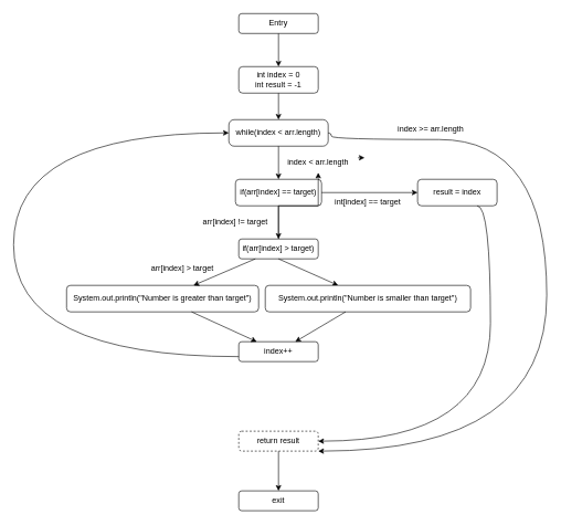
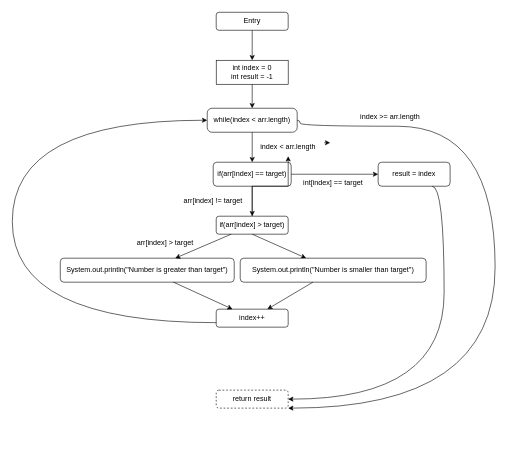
  <mxCell id="0" />
  <mxCell id="1" parent="0" />
  <mxCell id="2" value="Entry" style="rounded=1;whiteSpace=wrap;html=1;" vertex="1" parent="1"><mxGeometry x="360" y="20" width="120" height="30" as="geometry" /></mxCell>
- <mxCell id="3" value="int index = 0&lt;div&gt;int result = -1&lt;/div&gt;" style="rounded=1;whiteSpace=wrap;html=1;" vertex="1" parent="1"><mxGeometry x="360" y="100" width="120" height="40" as="geometry" /></mxCell>
+ <mxCell id="3" value="int index = 0&lt;div&gt;int result = -1&lt;/div&gt;" style="whiteSpace=wrap;html=1;rounded=0;" vertex="1" parent="1"><mxGeometry x="360" y="100" width="120" height="40" as="geometry" /></mxCell>
  <mxCell id="4" value="" style="endArrow=classic;html=1;rounded=0;" edge="1" parent="1" source="2" target="3"><mxGeometry width="50" height="50" relative="1" as="geometry"><mxPoint x="380" y="60" as="sourcePoint" /><mxPoint x="470" y="140" as="targetPoint" /></mxGeometry></mxCell>
  <mxCell id="5" value="while(index &amp;lt; arr.length)" style="rounded=1;whiteSpace=wrap;html=1;arcSize=20;" vertex="1" parent="1"><mxGeometry x="345" y="180" width="150" height="40" as="geometry" /></mxCell>
  <mxCell id="6" value="" style="endArrow=classic;html=1;rounded=0;" edge="1" parent="1" source="3" target="5"><mxGeometry width="50" height="50" relative="1" as="geometry"><mxPoint x="570" y="140" as="sourcePoint" /><mxPoint x="620" y="90" as="targetPoint" /></mxGeometry></mxCell>
  <mxCell id="7" value="if(arr[index] == target)" style="rounded=1;whiteSpace=wrap;html=1;" vertex="1" parent="1"><mxGeometry x="355" y="270" width="130" height="40" as="geometry" /></mxCell>
  <mxCell id="8" value="result = index" style="rounded=1;whiteSpace=wrap;html=1;" vertex="1" parent="1"><mxGeometry x="630" y="270" width="120" height="40" as="geometry" /></mxCell>
  <mxCell id="9" value="" style="endArrow=classic;html=1;rounded=0;exitX=0.5;exitY=1;exitDx=0;exitDy=0;" edge="1" parent="1" source="5" target="7"><mxGeometry width="50" height="50" relative="1" as="geometry"><mxPoint x="420" y="390" as="sourcePoint" /><mxPoint x="470" y="340" as="targetPoint" /></mxGeometry></mxCell>
  <mxCell id="10" style="edgeStyle=orthogonalEdgeStyle;rounded=0;orthogonalLoop=1;jettySize=auto;html=1;exitX=1;exitY=0.25;exitDx=0;exitDy=0;" edge="1" parent="1" source="11"><mxGeometry relative="1" as="geometry"><mxPoint x="550" y="237.286" as="targetPoint" /></mxGeometry></mxCell>
  <mxCell id="11" value="index &amp;lt; arr.length" style="text;html=1;align=center;verticalAlign=middle;whiteSpace=wrap;rounded=0;" vertex="1" parent="1"><mxGeometry x="420" y="230" width="120" height="30" as="geometry" /></mxCell>
  <mxCell id="12" value="" style="endArrow=classic;html=1;rounded=0;" edge="1" parent="1" source="7" target="8"><mxGeometry width="50" height="50" relative="1" as="geometry"><mxPoint x="420" y="390" as="sourcePoint" /><mxPoint x="470" y="340" as="targetPoint" /></mxGeometry></mxCell>
  <mxCell id="13" value="int[index] == target" style="text;html=1;align=center;verticalAlign=middle;whiteSpace=wrap;rounded=0;" vertex="1" parent="1"><mxGeometry x="490" y="290" width="130" height="30" as="geometry" /></mxCell>
  <mxCell id="14" value="return result" style="rounded=1;whiteSpace=wrap;html=1;dashed=1;" vertex="1" parent="1"><mxGeometry x="360" y="650" width="120" height="30" as="geometry" /></mxCell>
  <mxCell id="15" value="" style="endArrow=classic;html=1;rounded=0;exitX=0.75;exitY=1;exitDx=0;exitDy=0;entryX=1;entryY=0.5;entryDx=0;entryDy=0;edgeStyle=orthogonalEdgeStyle;curved=1;" edge="1" parent="1" source="8" target="14"><mxGeometry width="50" height="50" relative="1" as="geometry"><mxPoint x="270" y="410" as="sourcePoint" /><mxPoint x="320" y="360" as="targetPoint" /><Array as="points"><mxPoint x="740" y="310" /><mxPoint x="740" y="665" /></Array></mxGeometry></mxCell>
  <mxCell id="16" value="" style="edgeStyle=orthogonalEdgeStyle;rounded=0;orthogonalLoop=1;jettySize=auto;html=1;" edge="1" parent="1" source="17" target="11"><mxGeometry relative="1" as="geometry" /></mxCell>
  <mxCell id="17" value="if(arr[index] &amp;gt; target)" style="rounded=1;whiteSpace=wrap;html=1;" vertex="1" parent="1"><mxGeometry x="360" y="360" width="120" height="30" as="geometry" /></mxCell>
  <mxCell id="18" value="" style="endArrow=classic;html=1;rounded=0;" edge="1" parent="1" source="7" target="17"><mxGeometry width="50" height="50" relative="1" as="geometry"><mxPoint x="420" y="390" as="sourcePoint" /><mxPoint x="470" y="340" as="targetPoint" /></mxGeometry></mxCell>
  <mxCell id="19" value="System.out.println(&quot;Number is greater than target&quot;)" style="rounded=1;whiteSpace=wrap;html=1;" vertex="1" parent="1"><mxGeometry x="100" y="430" width="290" height="40" as="geometry" /></mxCell>
  <mxCell id="20" value="" style="endArrow=classic;html=1;rounded=0;exitX=0.5;exitY=1;exitDx=0;exitDy=0;" edge="1" parent="1" source="17" target="22"><mxGeometry width="50" height="50" relative="1" as="geometry"><mxPoint x="240" y="560" as="sourcePoint" /><mxPoint x="290" y="510" as="targetPoint" /></mxGeometry></mxCell>
  <mxCell id="21" value="" style="endArrow=classic;html=1;rounded=0;" edge="1" parent="1" source="17" target="19"><mxGeometry width="50" height="50" relative="1" as="geometry"><mxPoint x="420" y="490" as="sourcePoint" /><mxPoint x="470" y="440" as="targetPoint" /></mxGeometry></mxCell>
  <mxCell id="22" value="System.out.println(&quot;Number is smaller than target&quot;)" style="rounded=1;whiteSpace=wrap;html=1;" vertex="1" parent="1"><mxGeometry x="400" y="430" width="310" height="40" as="geometry" /></mxCell>
  <mxCell id="23" value="index++" style="rounded=1;whiteSpace=wrap;html=1;" vertex="1" parent="1"><mxGeometry x="360" y="515" width="120" height="30" as="geometry" /></mxCell>
  <mxCell id="24" value="" style="endArrow=classic;html=1;rounded=0;" edge="1" parent="1" source="19" target="23"><mxGeometry width="50" height="50" relative="1" as="geometry"><mxPoint x="420" y="490" as="sourcePoint" /><mxPoint x="470" y="440" as="targetPoint" /></mxGeometry></mxCell>
  <mxCell id="25" value="" style="endArrow=classic;html=1;rounded=0;" edge="1" parent="1" source="22" target="23"><mxGeometry width="50" height="50" relative="1" as="geometry"><mxPoint x="420" y="490" as="sourcePoint" /><mxPoint x="470" y="440" as="targetPoint" /></mxGeometry></mxCell>
  <mxCell id="26" value="" style="endArrow=classic;html=1;rounded=0;exitX=0;exitY=0.75;exitDx=0;exitDy=0;entryX=0;entryY=0.5;entryDx=0;entryDy=0;edgeStyle=orthogonalEdgeStyle;curved=1;" edge="1" parent="1" source="23" target="5"><mxGeometry width="50" height="50" relative="1" as="geometry"><mxPoint x="300" y="410" as="sourcePoint" /><mxPoint x="350" y="360" as="targetPoint" /><Array as="points"><mxPoint x="20" y="538" /><mxPoint x="20" y="200" /></Array></mxGeometry></mxCell>
  <mxCell id="27" value="" style="endArrow=classic;html=1;rounded=0;edgeStyle=orthogonalEdgeStyle;curved=1;entryX=1;entryY=1;entryDx=0;entryDy=0;" edge="1" parent="1" source="5" target="14"><mxGeometry width="50" height="50" relative="1" as="geometry"><mxPoint x="490" y="200" as="sourcePoint" /><mxPoint x="485" y="670" as="targetPoint" /><Array as="points"><mxPoint x="500" y="200" /><mxPoint x="500" y="210" /><mxPoint x="825" y="210" /><mxPoint x="825" y="680" /></Array></mxGeometry></mxCell>
  <mxCell id="28" value="arr[index] != target" style="text;html=1;align=center;verticalAlign=middle;whiteSpace=wrap;rounded=0;" vertex="1" parent="1"><mxGeometry x="300" y="320" width="110" height="30" as="geometry" /></mxCell>
  <mxCell id="29" value="arr[index] &amp;gt; target" style="text;html=1;align=center;verticalAlign=middle;whiteSpace=wrap;rounded=0;" vertex="1" parent="1"><mxGeometry x="220" y="390" width="110" height="30" as="geometry" /></mxCell>
- <mxCell id="30" value="exit" style="rounded=1;whiteSpace=wrap;html=1;" vertex="1" parent="1"><mxGeometry x="360" y="740" width="120" height="30" as="geometry" /></mxCell>
- <mxCell id="31" value="" style="endArrow=classic;html=1;rounded=0;entryX=0.5;entryY=0;entryDx=0;entryDy=0;" edge="1" parent="1" source="14" target="30"><mxGeometry width="50" height="50" relative="1" as="geometry"><mxPoint x="520" y="590" as="sourcePoint" /><mxPoint x="570" y="540" as="targetPoint" /></mxGeometry></mxCell>
  <mxCell id="32" value="index &amp;gt;= arr.length" style="text;html=1;align=center;verticalAlign=middle;whiteSpace=wrap;rounded=0;" vertex="1" parent="1"><mxGeometry x="580" y="180" width="140" height="30" as="geometry" /></mxCell>
